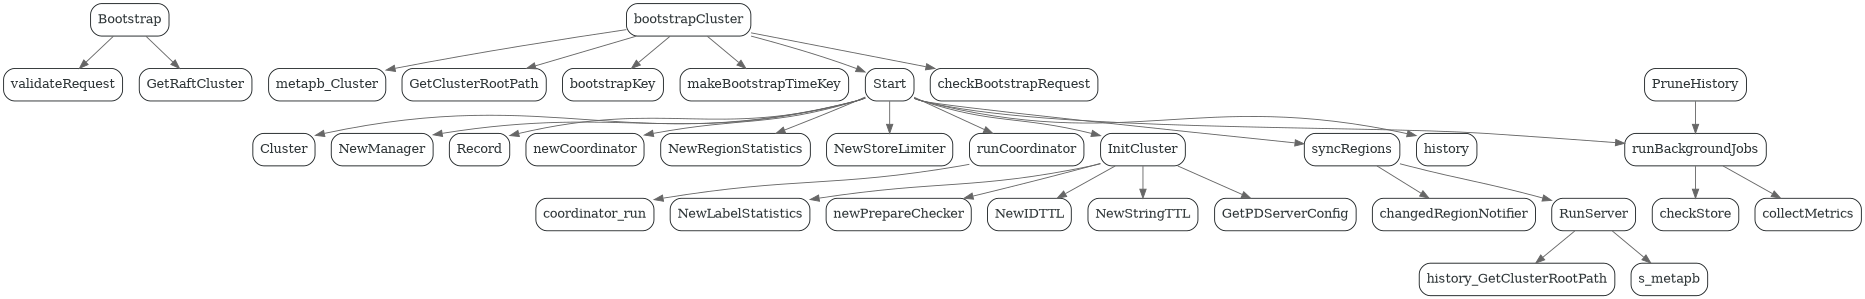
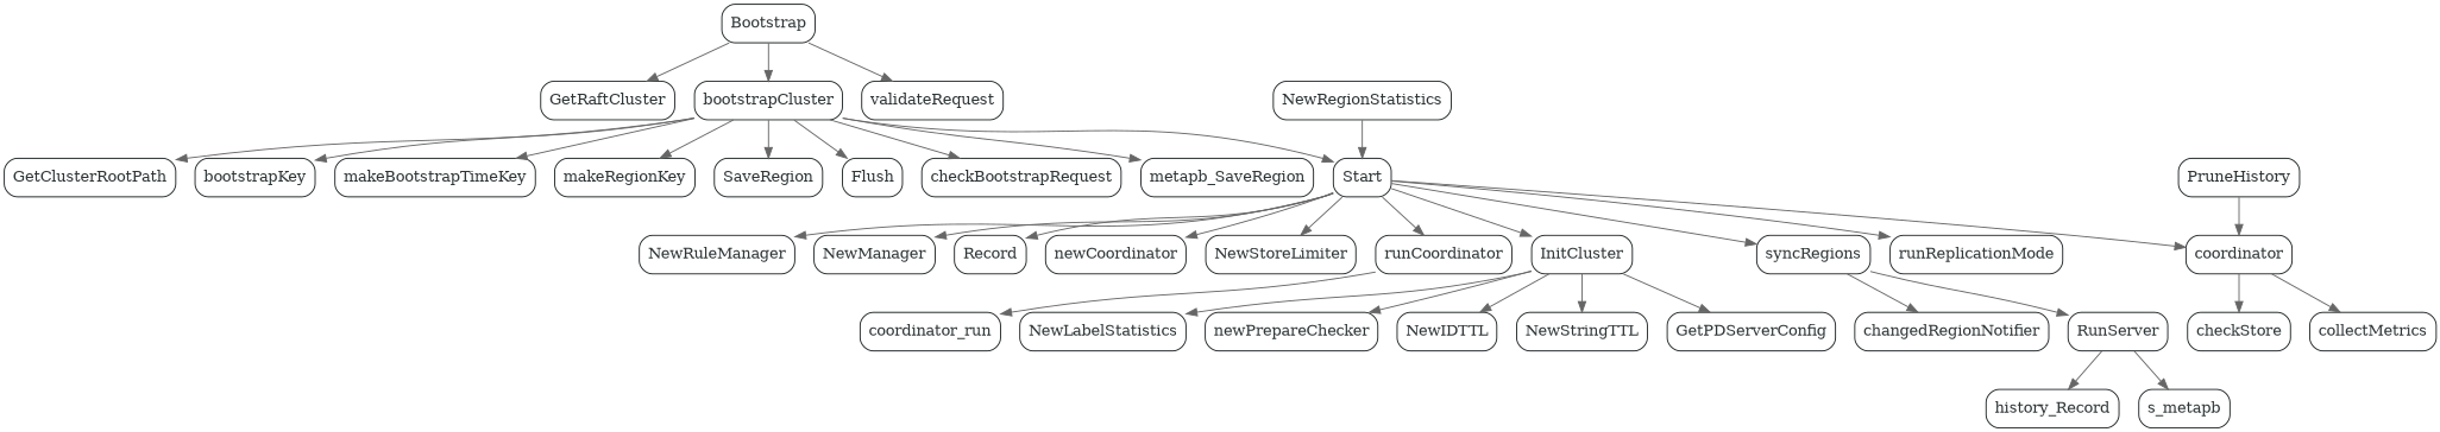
  digraph {
    newrank=true
    rankdir=TB
    node [color="#1c2123" fontcolor="#2f3638" shape=box style=rounded]
    edge [color=gray40]
    Bootstrap
    validateRequest
    GetRaftCluster
    bootstrapCluster
    checkBootstrapRequest
-   metapb_Cluster
+   metapb_Cluster [label=metapb_SaveRegion]
    GetClusterRootPath
    bootstrapKey
    makeBootstrapTimeKey
+   makeRegionKey
+   SaveRegion
    Start
+   Flush
    InitCluster
-   NewRuleManager [label=Cluster]
+   NewRuleManager
    NewManager
    n17 [label=Record]
    newCoordinator
    NewRegionStatistics
    NewStoreLimiter
    runCoordinator
-   runBackgroundJobs
+   runBackgroundJobs [label=coordinator]
    syncRegions
-   runReplicationMode [label=history]
+   runReplicationMode
    NewLabelStatistics
    newPrepareChecker
    NewIDTTL
    NewStringTTL
    GetPDServerConfig
    coordinator_run
    checkStore
    collectMetrics
    changedRegionNotifier
    RunServer
    PruneHistory
-   history_Record [label=history_GetClusterRootPath]
+   history_Record
    n37 [label=s_metapb]
    Bootstrap -> validateRequest
    Bootstrap -> GetRaftCluster
+   Bootstrap -> bootstrapCluster
    bootstrapCluster -> checkBootstrapRequest
    bootstrapCluster -> metapb_Cluster
    bootstrapCluster -> GetClusterRootPath
    bootstrapCluster -> bootstrapKey
    bootstrapCluster -> makeBootstrapTimeKey
+   bootstrapCluster -> makeRegionKey
+   bootstrapCluster -> SaveRegion
    bootstrapCluster -> Start
+   bootstrapCluster -> Flush
    Start -> InitCluster
    Start -> NewRuleManager
    Start -> NewManager
    Start -> n17
    Start -> newCoordinator
-   Start -> NewRegionStatistics
+   NewRegionStatistics -> Start
    Start -> NewStoreLimiter
    Start -> runCoordinator
    Start -> runBackgroundJobs
    Start -> syncRegions
    Start -> runReplicationMode
    InitCluster -> NewLabelStatistics
    InitCluster -> newPrepareChecker
    InitCluster -> NewIDTTL
    InitCluster -> NewStringTTL
    InitCluster -> GetPDServerConfig
    runCoordinator -> coordinator_run
    runBackgroundJobs -> checkStore
    runBackgroundJobs -> collectMetrics
    syncRegions -> changedRegionNotifier
    syncRegions -> RunServer
    RunServer -> history_Record
    RunServer -> n37
    PruneHistory -> runBackgroundJobs
  }
